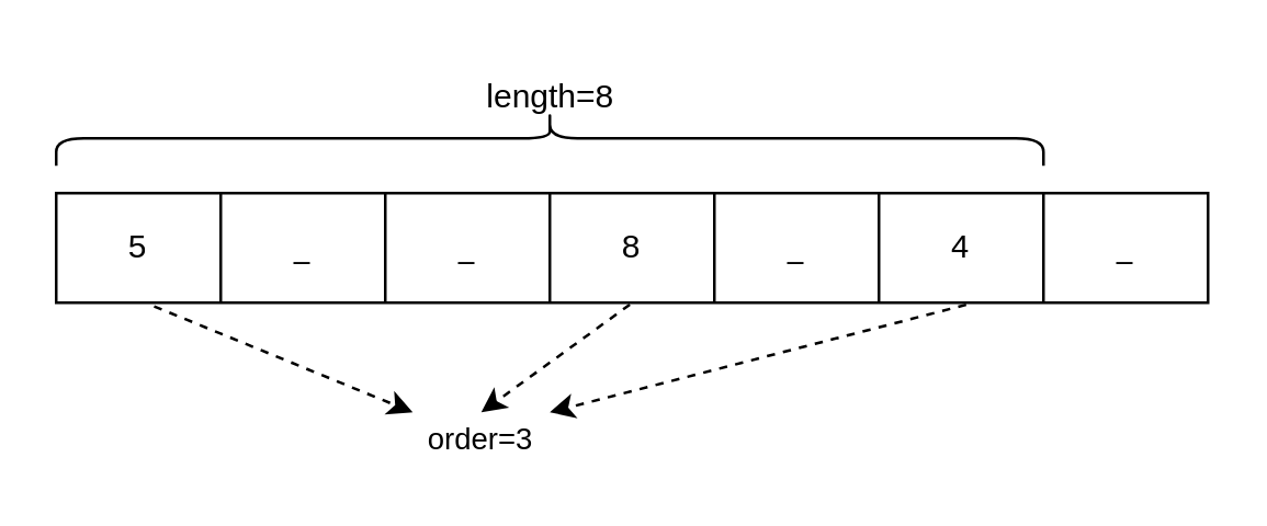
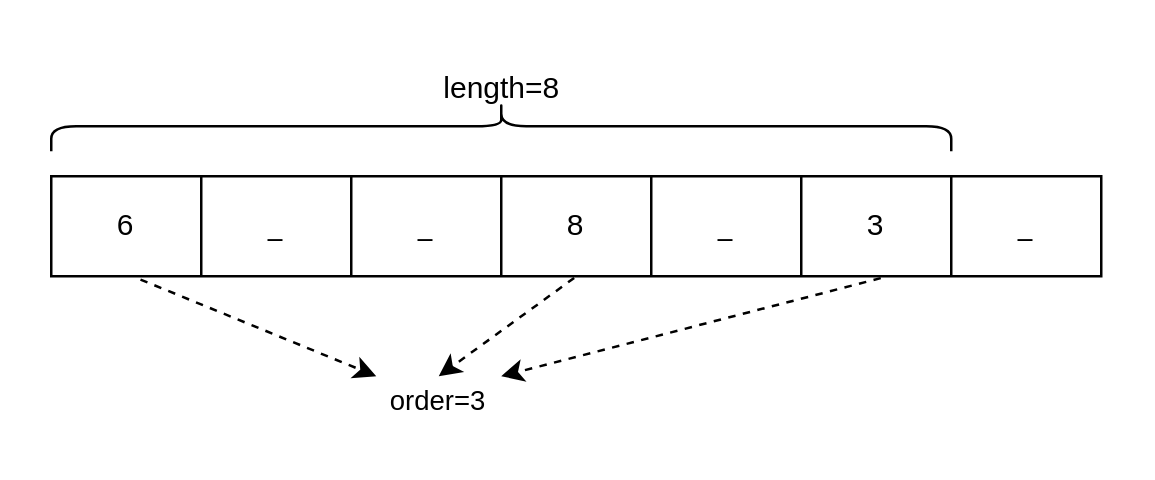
  <mxCell id="0" />
  <mxCell id="1" parent="0" />
  <mxCell id="2" value="" style="shape=table;html=1;whiteSpace=wrap;startSize=0;container=1;collapsible=0;childLayout=tableLayout;" parent="1" vertex="1"><mxGeometry x="20" y="70" width="420" height="40" as="geometry" /></mxCell>
  <mxCell id="3" value="" style="shape=tableRow;horizontal=0;startSize=0;swimlaneHead=0;swimlaneBody=0;top=0;left=0;bottom=0;right=0;collapsible=0;dropTarget=0;fillColor=none;points=[[0,0.5],[1,0.5]];portConstraint=eastwest;" parent="2" vertex="1"><mxGeometry width="420" height="40" as="geometry" /></mxCell>
- <mxCell id="4" value="5" style="shape=partialRectangle;html=1;whiteSpace=wrap;connectable=0;fillColor=none;top=0;left=0;bottom=0;right=0;overflow=hidden;" parent="3" vertex="1"><mxGeometry width="60" height="40" as="geometry"><mxRectangle width="60" height="40" as="alternateBounds" /></mxGeometry></mxCell>
+ <mxCell id="4" value="6" style="shape=partialRectangle;html=1;whiteSpace=wrap;connectable=0;fillColor=none;top=0;left=0;bottom=0;right=0;overflow=hidden;" parent="3" vertex="1"><mxGeometry width="60" height="40" as="geometry"><mxRectangle width="60" height="40" as="alternateBounds" /></mxGeometry></mxCell>
  <mxCell id="5" value="_" style="shape=partialRectangle;html=1;whiteSpace=wrap;connectable=0;fillColor=none;top=0;left=0;bottom=0;right=0;overflow=hidden;" parent="3" vertex="1"><mxGeometry x="60" width="60" height="40" as="geometry"><mxRectangle width="60" height="40" as="alternateBounds" /></mxGeometry></mxCell>
  <mxCell id="6" value="_" style="shape=partialRectangle;html=1;whiteSpace=wrap;connectable=0;fillColor=none;top=0;left=0;bottom=0;right=0;overflow=hidden;" parent="3" vertex="1"><mxGeometry x="120" width="60" height="40" as="geometry"><mxRectangle width="60" height="40" as="alternateBounds" /></mxGeometry></mxCell>
  <mxCell id="7" value="8" style="shape=partialRectangle;html=1;whiteSpace=wrap;connectable=0;fillColor=none;top=0;left=0;bottom=0;right=0;overflow=hidden;" parent="3" vertex="1"><mxGeometry x="180" width="60" height="40" as="geometry"><mxRectangle width="60" height="40" as="alternateBounds" /></mxGeometry></mxCell>
  <mxCell id="8" value="_" style="shape=partialRectangle;html=1;whiteSpace=wrap;connectable=0;fillColor=none;top=0;left=0;bottom=0;right=0;overflow=hidden;" parent="3" vertex="1"><mxGeometry x="240" width="60" height="40" as="geometry"><mxRectangle width="60" height="40" as="alternateBounds" /></mxGeometry></mxCell>
- <mxCell id="9" value="4" style="shape=partialRectangle;html=1;whiteSpace=wrap;connectable=0;fillColor=none;top=0;left=0;bottom=0;right=0;overflow=hidden;" parent="3" vertex="1"><mxGeometry x="300" width="60" height="40" as="geometry"><mxRectangle width="60" height="40" as="alternateBounds" /></mxGeometry></mxCell>
+ <mxCell id="9" value="3" style="shape=partialRectangle;html=1;whiteSpace=wrap;connectable=0;fillColor=none;top=0;left=0;bottom=0;right=0;overflow=hidden;" parent="3" vertex="1"><mxGeometry x="300" width="60" height="40" as="geometry"><mxRectangle width="60" height="40" as="alternateBounds" /></mxGeometry></mxCell>
  <mxCell id="10" value="_" style="shape=partialRectangle;html=1;whiteSpace=wrap;connectable=0;fillColor=none;top=0;left=0;bottom=0;right=0;overflow=hidden;" parent="3" vertex="1"><mxGeometry x="360" width="60" height="40" as="geometry"><mxRectangle width="60" height="40" as="alternateBounds" /></mxGeometry></mxCell>
  <mxCell id="11" value="" style="shape=curlyBracket;whiteSpace=wrap;html=1;rounded=1;labelPosition=left;verticalLabelPosition=middle;align=right;verticalAlign=middle;direction=south;" parent="1" vertex="1"><mxGeometry x="20" y="40" width="360" height="20" as="geometry" /></mxCell>
  <mxCell id="12" value="length=8" style="text;html=1;align=center;verticalAlign=middle;resizable=0;points=[];autosize=1;strokeColor=none;fillColor=none;" parent="1" vertex="1"><mxGeometry x="165" y="20" width="70" height="30" as="geometry" /></mxCell>
  <mxCell id="13" value="" style="endArrow=classic;html=1;rounded=0;exitX=0.085;exitY=1.033;exitDx=0;exitDy=0;exitPerimeter=0;dashed=1;entryX=0;entryY=0;entryDx=0;entryDy=0;" parent="1" source="3" target="15" edge="1"><mxGeometry width="50" height="50" relative="1" as="geometry"><mxPoint x="150" y="190" as="sourcePoint" /><mxPoint x="190" y="180" as="targetPoint" /></mxGeometry></mxCell>
  <mxCell id="14" value="" style="endArrow=classic;html=1;rounded=0;exitX=0.79;exitY=1.019;exitDx=0;exitDy=0;exitPerimeter=0;dashed=1;entryX=1;entryY=0;entryDx=0;entryDy=0;" parent="1" source="3" target="15" edge="1"><mxGeometry width="50" height="50" relative="1" as="geometry"><mxPoint x="250" y="90" as="sourcePoint" /><mxPoint x="240" y="180" as="targetPoint" /></mxGeometry></mxCell>
  <mxCell id="15" value="order=3" style="text;html=1;strokeColor=none;fillColor=none;align=center;verticalAlign=middle;whiteSpace=wrap;rounded=0;fontFamily=Helvetica;fontSize=11;fontColor=default;" parent="1" vertex="1"><mxGeometry x="150" y="150" width="50" height="20" as="geometry" /></mxCell>
  <mxCell id="16" value="" style="endArrow=classic;html=1;rounded=0;exitX=0.498;exitY=1.017;exitDx=0;exitDy=0;exitPerimeter=0;dashed=1;entryX=0.5;entryY=0;entryDx=0;entryDy=0;" parent="1" source="3" target="15" edge="1"><mxGeometry width="50" height="50" relative="1" as="geometry"><mxPoint x="360.48" y="119.52" as="sourcePoint" /><mxPoint x="245" y="190" as="targetPoint" /></mxGeometry></mxCell>
